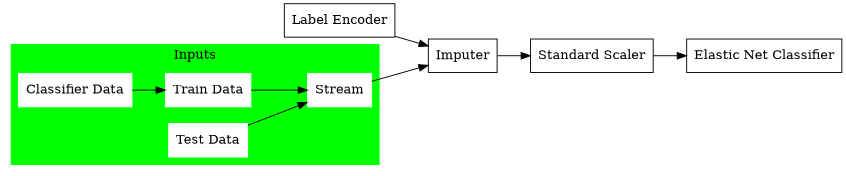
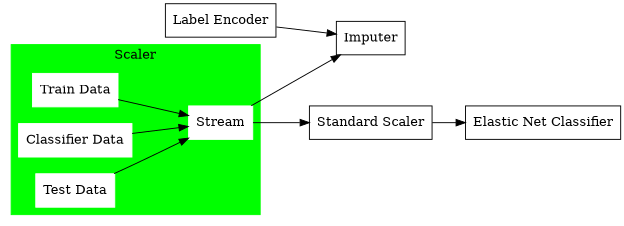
  digraph {
    rankdir=LR
    node [shape=box]
    n1 [color=white label=Stream style=filled]
    n2 [color=white label="Train Data" style=filled]
    n3 [color=white label="Classifier Data" style=filled]
    n4 [color=white label="Test Data" style=filled]
    n5 [label=Imputer]
    n6 [label="Label Encoder"]
    n7 [label="Standard Scaler"]
    n8 [label="Elastic Net Classifier"]
    subgraph cluster_1 {
      color=green
-     label=Inputs
+     label=Scaler
      style=filled
      n1
      n2
      n3
      n4
    }
    n1 -> n5
    n2 -> n1
-   n3 -> n2
+   n3 -> n1
    n4 -> n1
-   n5 -> n7
+   n1 -> n7
    n6 -> n5
    n7 -> n8
  }
